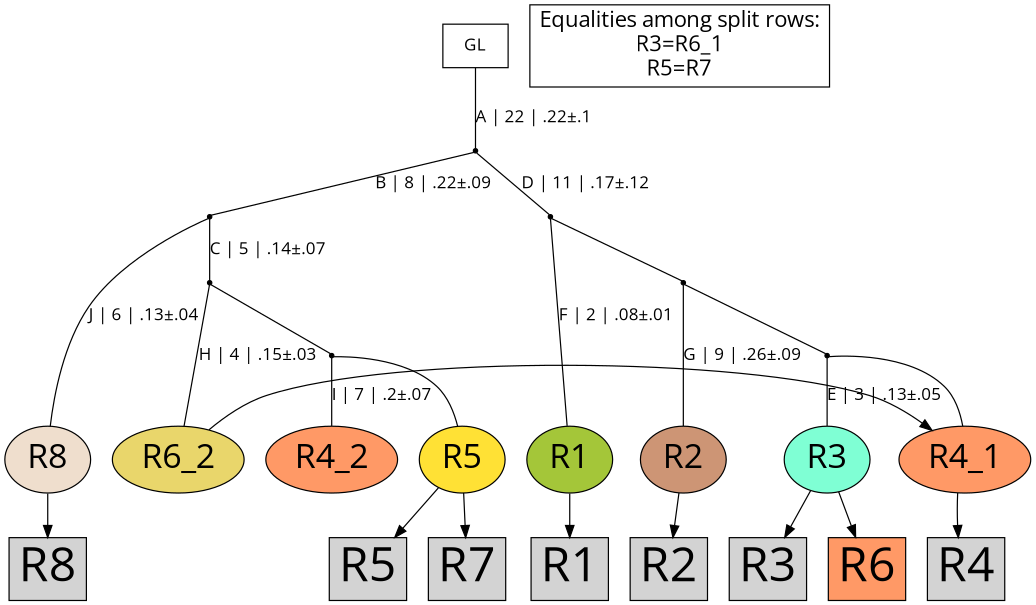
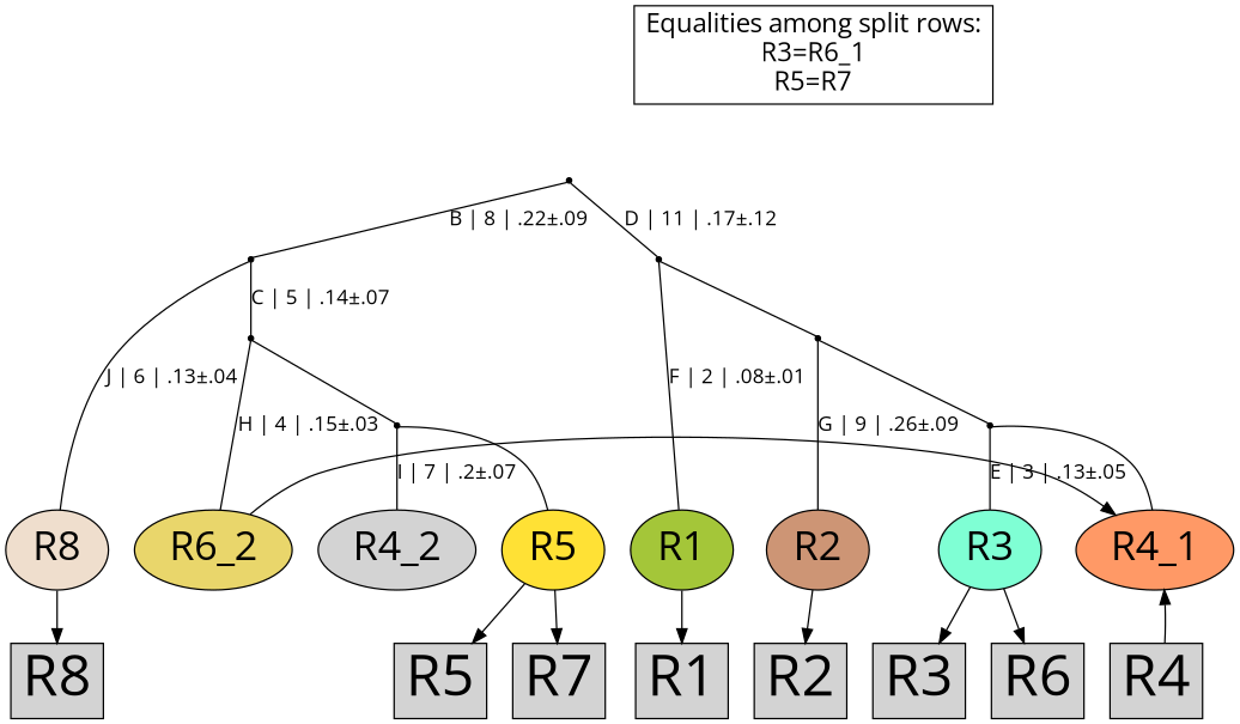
  digraph {
    fontname="Open Sans"
    node [fontname="Open Sans" shape=box style=filled]
    edge [arrowhead=none fontname="Open Sans"]
    n1 [fillcolor="#a4c639" fontsize=28 label=R1 shape=oval]
    n2 [fillcolor="#cd9575" fontsize=28 label=R2 shape=oval]
    n3 [fillcolor="#7fffd4" fontsize=28 label=R3 shape=oval]
    n4 [fillcolor="#e9d66b" fontsize=28 label=R6_2 shape=oval]
    n5 [fillcolor="#ff9966" fontsize=28 label=R4_1 shape=oval]
-   n6 [fillcolor="#ff9966" fontsize=28 label=R4_2 shape=oval]
+   n6 [fillcolor=lightgrey fontsize=28 label=R4_2 shape=oval]
    n7 [fillcolor="#ffe135" fontsize=28 label=R5 shape=oval]
    n8 [fillcolor="#efdecd" fontsize=28 label=R8 shape=oval]
    n9 [fontsize=40 label=R1]
    n10 [fontsize=40 label=R2]
    n11 [fontsize=40 label=R3]
-   n12 [fontsize=40 label=R6 fillcolor="#ff9966"]
+   n12 [fontsize=40 label=R6]
    n13 [fontsize=40 label=R4]
    n14 [fontsize=40 label=R5]
    n15 [fontsize=40 label=R7]
    n16 [fontsize=40 label=R8]
    n17 [fontsize=18 label="Equalities among split rows:\nR3=R6_1\nR5=R7\n" style=""]
    Int1 [fillcolor=black shape=point]
    Int2 [fillcolor=black shape=point]
    Int3 [fillcolor=black shape=point]
    Int4 [fillcolor=black shape=point]
    Int5 [fillcolor=black shape=point]
    Int6 [fillcolor=black shape=point]
    Int7 [fillcolor=black shape=point]
-   n25 [fillcolor=white label=GL]
    subgraph sub_1 {
      rank=same
      n1
      n2
      n3
      n4
      n5
      n6
      n7
      n8
    }
    n1 -> n9 [arrowhead=normal]
    n2 -> n10 [arrowhead=normal]
    n3 -> n11 [arrowhead=normal]
    n3 -> n12 [arrowhead=normal]
    n4 -> n5 [arrowhead=normal]
-   n5 -> n13 [arrowhead=normal]
+   n13 -> n5 [arrowhead=normal]
    n7 -> n14 [arrowhead=normal]
    n7 -> n15 [arrowhead=normal]
    n8 -> n16 [arrowhead=normal]
    Int1 -> n6 [label="I | 7 | .2±.07"]
    Int1 -> n7
    Int2 -> n4 [label="H | 4 | .15±.03"]
    Int2 -> Int1
    Int3 -> n8 [label="J | 6 | .13±.04"]
    Int3 -> Int2 [label="C | 5 | .14±.07"]
    Int4 -> n3 [label="E | 3 | .13±.05"]
    Int4 -> n5
    Int5 -> n2 [label="G | 9 | .26±.09"]
    Int5 -> Int4
    Int6 -> n1 [label="F | 2 | .08±.01"]
    Int6 -> Int5
    Int7 -> Int3 [label="B | 8 | .22±.09"]
    Int7 -> Int6 [label="D | 11 | .17±.12"]
-   n25 -> Int7 [label="A | 22 | .22±.1"]
  }
